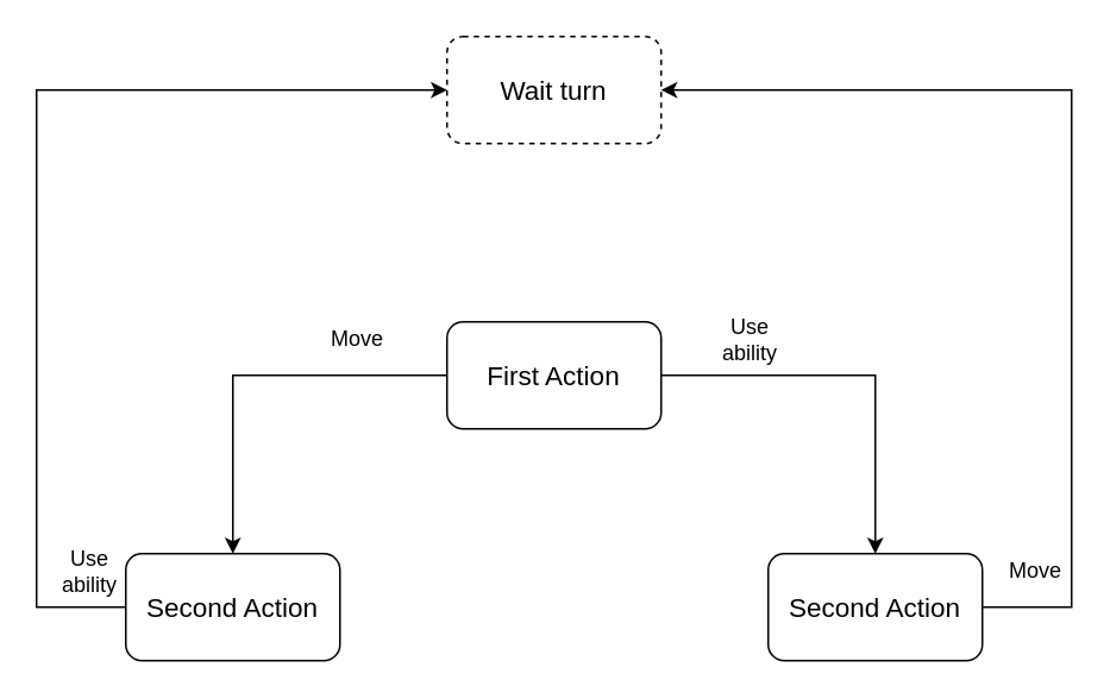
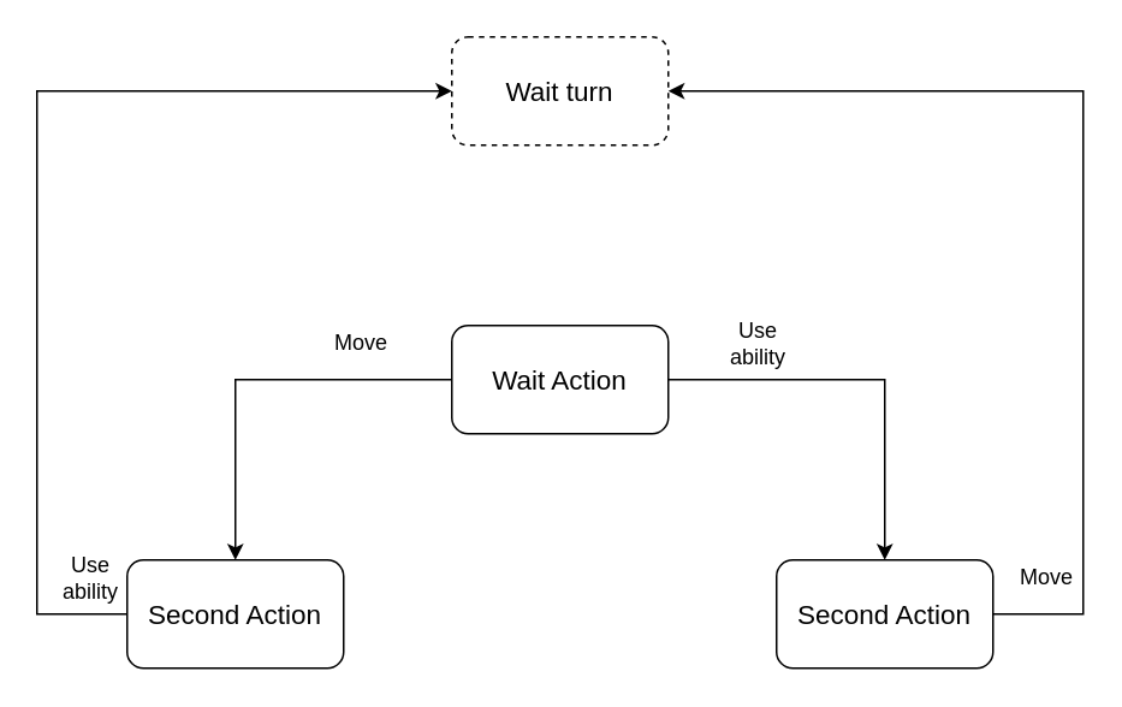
  <mxCell id="0" />
  <mxCell id="1" parent="0" />
  <mxCell id="2" value="&lt;font style=&quot;font-size: 15px&quot;&gt;Wait turn&lt;/font&gt;" style="rounded=1;whiteSpace=wrap;html=1;dashed=1;" parent="1" vertex="1"><mxGeometry x="250" y="20" width="120" height="60" as="geometry" /></mxCell>
  <mxCell id="3" style="edgeStyle=orthogonalEdgeStyle;rounded=0;orthogonalLoop=1;jettySize=auto;html=1;exitX=1;exitY=0.5;exitDx=0;exitDy=0;" parent="1" source="5" target="7" edge="1"><mxGeometry relative="1" as="geometry" /></mxCell>
  <mxCell id="4" style="edgeStyle=orthogonalEdgeStyle;rounded=0;orthogonalLoop=1;jettySize=auto;html=1;exitX=0;exitY=0.5;exitDx=0;exitDy=0;entryX=0.5;entryY=0;entryDx=0;entryDy=0;" parent="1" source="5" target="9" edge="1"><mxGeometry relative="1" as="geometry" /></mxCell>
- <mxCell id="5" value="&lt;font style=&quot;font-size: 15px&quot;&gt;First Action&lt;/font&gt;" style="rounded=1;whiteSpace=wrap;html=1;" parent="1" vertex="1"><mxGeometry x="250" y="180" width="120" height="60" as="geometry" /></mxCell>
+ <mxCell id="5" value="&lt;font style=&quot;font-size: 15px&quot;&gt;Wait Action&lt;/font&gt;" style="rounded=1;whiteSpace=wrap;html=1;" parent="1" vertex="1"><mxGeometry x="250" y="180" width="120" height="60" as="geometry" /></mxCell>
  <mxCell id="6" style="edgeStyle=orthogonalEdgeStyle;rounded=0;orthogonalLoop=1;jettySize=auto;html=1;exitX=1;exitY=0.5;exitDx=0;exitDy=0;entryX=1;entryY=0.5;entryDx=0;entryDy=0;" edge="1" parent="1" source="7" target="2"><mxGeometry relative="1" as="geometry"><Array as="points"><mxPoint x="600" y="340" /><mxPoint x="600" y="50" /></Array></mxGeometry></mxCell>
  <mxCell id="7" value="&lt;font style=&quot;font-size: 15px&quot;&gt;Second Action&lt;/font&gt;" style="rounded=1;whiteSpace=wrap;html=1;" parent="1" vertex="1"><mxGeometry x="430" y="310" width="120" height="60" as="geometry" /></mxCell>
  <mxCell id="8" style="edgeStyle=orthogonalEdgeStyle;rounded=0;orthogonalLoop=1;jettySize=auto;html=1;exitX=0;exitY=0.5;exitDx=0;exitDy=0;entryX=0;entryY=0.5;entryDx=0;entryDy=0;" edge="1" parent="1" source="9" target="2"><mxGeometry relative="1" as="geometry"><Array as="points"><mxPoint x="20" y="340" /><mxPoint x="20" y="50" /></Array></mxGeometry></mxCell>
  <mxCell id="9" value="&lt;font style=&quot;font-size: 15px&quot;&gt;Second Action&lt;/font&gt;" style="rounded=1;whiteSpace=wrap;html=1;" parent="1" vertex="1"><mxGeometry x="70" y="310" width="120" height="60" as="geometry" /></mxCell>
  <mxCell id="10" value="Move" style="text;html=1;strokeColor=none;fillColor=none;align=center;verticalAlign=middle;whiteSpace=wrap;rounded=0;" parent="1" vertex="1"><mxGeometry x="180" y="180" width="40" height="20" as="geometry" /></mxCell>
  <mxCell id="11" value="Use ability" style="text;html=1;strokeColor=none;fillColor=none;align=center;verticalAlign=middle;whiteSpace=wrap;rounded=0;" parent="1" vertex="1"><mxGeometry x="400" y="180" width="40" height="20" as="geometry" /></mxCell>
  <mxCell id="12" value="Use ability" style="text;html=1;strokeColor=none;fillColor=none;align=center;verticalAlign=middle;whiteSpace=wrap;rounded=0;" parent="1" vertex="1"><mxGeometry x="30" y="310" width="40" height="20" as="geometry" /></mxCell>
  <mxCell id="13" value="Move" style="text;html=1;strokeColor=none;fillColor=none;align=center;verticalAlign=middle;whiteSpace=wrap;rounded=0;" parent="1" vertex="1"><mxGeometry x="560" y="310" width="40" height="20" as="geometry" /></mxCell>
